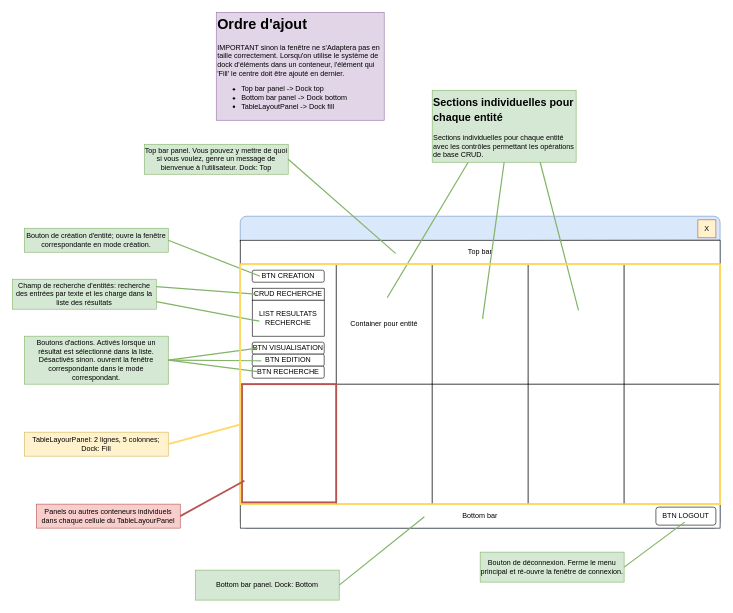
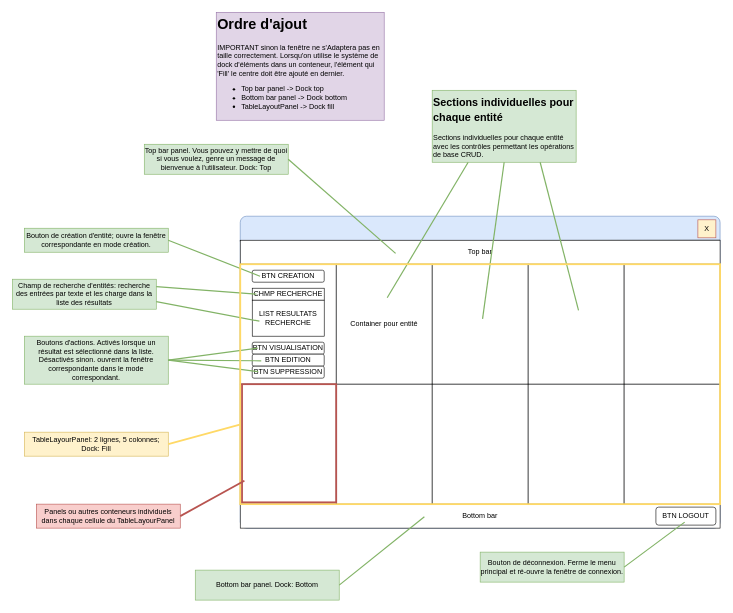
  <mxCell id="0" />
  <mxCell id="1" parent="0" />
  <mxCell id="2" value="" style="rounded=1;whiteSpace=wrap;html=1;arcSize=2;fillColor=#dae8fc;strokeColor=#6c8ebf;" vertex="1" parent="1"><mxGeometry x="400" y="360" width="800" height="520" as="geometry" /></mxCell>
  <mxCell id="3" value="" style="endArrow=none;html=1;rounded=0;exitX=-0.001;exitY=0.079;exitDx=0;exitDy=0;exitPerimeter=0;entryX=1;entryY=0.077;entryDx=0;entryDy=0;entryPerimeter=0;" edge="1" parent="1" source="2" target="2"><mxGeometry width="50" height="50" relative="1" as="geometry"><mxPoint x="760" y="650" as="sourcePoint" /><mxPoint x="810" y="600" as="targetPoint" /></mxGeometry></mxCell>
  <mxCell id="4" value="X" style="whiteSpace=wrap;html=1;aspect=fixed;spacing=0;fillColor=#fff2cc;strokeColor=#b85450;" vertex="1" parent="1"><mxGeometry x="1163" y="366" width="30" height="30" as="geometry" /></mxCell>
  <mxCell id="5" value="Top bar" style="rounded=0;whiteSpace=wrap;html=1;" vertex="1" parent="1"><mxGeometry x="400" y="400" width="800" height="40" as="geometry" /></mxCell>
  <mxCell id="6" value="Bottom bar" style="rounded=0;whiteSpace=wrap;html=1;" vertex="1" parent="1"><mxGeometry x="400" y="840" width="800" height="40" as="geometry" /></mxCell>
  <mxCell id="7" value="" style="rounded=0;whiteSpace=wrap;html=1;" vertex="1" parent="1"><mxGeometry x="400" y="440" width="160" height="200" as="geometry" /></mxCell>
  <mxCell id="8" value="Container pour entité" style="rounded=0;whiteSpace=wrap;html=1;" vertex="1" parent="1"><mxGeometry x="560" y="440" width="160" height="200" as="geometry" /></mxCell>
  <mxCell id="9" value="" style="rounded=0;whiteSpace=wrap;html=1;" vertex="1" parent="1"><mxGeometry x="720" y="440" width="160" height="200" as="geometry" /></mxCell>
  <mxCell id="10" value="" style="rounded=0;whiteSpace=wrap;html=1;" vertex="1" parent="1"><mxGeometry x="880" y="440" width="160" height="200" as="geometry" /></mxCell>
  <mxCell id="11" value="" style="rounded=0;whiteSpace=wrap;html=1;" vertex="1" parent="1"><mxGeometry x="1040" y="440" width="160" height="200" as="geometry" /></mxCell>
  <mxCell id="12" value="" style="rounded=0;whiteSpace=wrap;html=1;" vertex="1" parent="1"><mxGeometry x="400" y="640" width="160" height="200" as="geometry" /></mxCell>
  <mxCell id="13" value="" style="rounded=0;whiteSpace=wrap;html=1;" vertex="1" parent="1"><mxGeometry x="560" y="640" width="160" height="200" as="geometry" /></mxCell>
  <mxCell id="14" value="" style="rounded=0;whiteSpace=wrap;html=1;" vertex="1" parent="1"><mxGeometry x="720" y="640" width="160" height="200" as="geometry" /></mxCell>
  <mxCell id="15" value="" style="rounded=0;whiteSpace=wrap;html=1;" vertex="1" parent="1"><mxGeometry x="880" y="640" width="160" height="200" as="geometry" /></mxCell>
  <mxCell id="16" value="" style="rounded=0;whiteSpace=wrap;html=1;" vertex="1" parent="1"><mxGeometry x="1040" y="640" width="160" height="200" as="geometry" /></mxCell>
  <mxCell id="17" value="BTN CREATION" style="rounded=1;whiteSpace=wrap;html=1;" vertex="1" parent="1"><mxGeometry x="420" y="450" width="120" height="20" as="geometry" /></mxCell>
- <mxCell id="18" value="CRUD RECHERCHE" style="rounded=0;whiteSpace=wrap;html=1;" vertex="1" parent="1"><mxGeometry x="420" y="480" width="120" height="20" as="geometry" /></mxCell>
+ <mxCell id="18" value="CHMP RECHERCHE" style="rounded=0;whiteSpace=wrap;html=1;" vertex="1" parent="1"><mxGeometry x="420" y="480" width="120" height="20" as="geometry" /></mxCell>
  <mxCell id="19" value="LIST RESULTATS&lt;br&gt;RECHERCHE" style="rounded=0;whiteSpace=wrap;html=1;" vertex="1" parent="1"><mxGeometry x="420" y="500" width="120" height="60" as="geometry" /></mxCell>
  <mxCell id="20" value="BTN VISUALISATION" style="rounded=1;whiteSpace=wrap;html=1;" vertex="1" parent="1"><mxGeometry x="420" y="570" width="120" height="20" as="geometry" /></mxCell>
  <mxCell id="21" value="BTN EDITION" style="rounded=1;whiteSpace=wrap;html=1;" vertex="1" parent="1"><mxGeometry x="420" y="590" width="120" height="20" as="geometry" /></mxCell>
- <mxCell id="22" value="BTN RECHERCHE" style="rounded=1;whiteSpace=wrap;html=1;" vertex="1" parent="1"><mxGeometry x="420" y="610" width="120" height="20" as="geometry" /></mxCell>
+ <mxCell id="22" value="BTN SUPPRESSION" style="rounded=1;whiteSpace=wrap;html=1;" vertex="1" parent="1"><mxGeometry x="420" y="610" width="120" height="20" as="geometry" /></mxCell>
  <mxCell id="23" value="BTN LOGOUT" style="rounded=1;whiteSpace=wrap;html=1;" vertex="1" parent="1"><mxGeometry x="1093" y="845" width="100" height="30" as="geometry" /></mxCell>
  <mxCell id="24" value="&lt;h1 style=&quot;margin-top: 0px; line-height: 90%;&quot;&gt;&lt;font style=&quot;font-size: 18px;&quot;&gt;Sections individuelles pour chaque entité&lt;/font&gt;&lt;/h1&gt;&lt;p&gt;Sections individuelles pour chaque entité avec les contrôles permettant les opérations de base CRUD.&lt;/p&gt;" style="text;html=1;whiteSpace=wrap;overflow=hidden;rounded=0;fillColor=#d5e8d4;strokeColor=#82b366;" vertex="1" parent="1"><mxGeometry x="720" y="150" width="240" height="120" as="geometry" /></mxCell>
  <mxCell id="25" value="" style="endArrow=none;html=1;rounded=0;entryX=0.25;entryY=1;entryDx=0;entryDy=0;strokeWidth=2;fillColor=#d5e8d4;strokeColor=#82b366;" edge="1" parent="1" target="24"><mxGeometry width="50" height="50" relative="1" as="geometry"><mxPoint x="645" y="496" as="sourcePoint" /><mxPoint x="810" y="500" as="targetPoint" /></mxGeometry></mxCell>
  <mxCell id="26" value="" style="endArrow=none;html=1;rounded=0;entryX=0.5;entryY=1;entryDx=0;entryDy=0;strokeWidth=2;fillColor=#d5e8d4;strokeColor=#82b366;" edge="1" parent="1" target="24"><mxGeometry width="50" height="50" relative="1" as="geometry"><mxPoint x="804" y="531" as="sourcePoint" /><mxPoint x="790" y="280" as="targetPoint" /></mxGeometry></mxCell>
  <mxCell id="27" value="" style="endArrow=none;html=1;rounded=0;entryX=0.75;entryY=1;entryDx=0;entryDy=0;strokeWidth=2;fillColor=#d5e8d4;strokeColor=#82b366;" edge="1" parent="1" target="24"><mxGeometry width="50" height="50" relative="1" as="geometry"><mxPoint x="964" y="517" as="sourcePoint" /><mxPoint x="800" y="290" as="targetPoint" /></mxGeometry></mxCell>
  <mxCell id="28" value="Bouton de création d'entité; ouvre la fenêtre correspondante en mode création." style="text;html=1;align=center;verticalAlign=middle;whiteSpace=wrap;rounded=0;fillColor=#d5e8d4;strokeColor=#82b366;" vertex="1" parent="1"><mxGeometry x="40" y="380" width="240" height="40" as="geometry" /></mxCell>
  <mxCell id="29" value="" style="endArrow=none;html=1;rounded=0;entryX=1;entryY=0.5;entryDx=0;entryDy=0;strokeWidth=2;fillColor=#d5e8d4;strokeColor=#82b366;" edge="1" parent="1" target="28"><mxGeometry width="50" height="50" relative="1" as="geometry"><mxPoint x="433" y="460" as="sourcePoint" /><mxPoint x="790" y="280" as="targetPoint" /></mxGeometry></mxCell>
  <mxCell id="30" value="Champ de recherche d'entités: recherche des entrées par texte et les charge dans la liste des résultats" style="text;html=1;align=center;verticalAlign=middle;whiteSpace=wrap;rounded=0;fillColor=#d5e8d4;strokeColor=#82b366;" vertex="1" parent="1"><mxGeometry x="20" y="465" width="240" height="50" as="geometry" /></mxCell>
  <mxCell id="31" value="" style="endArrow=none;html=1;rounded=0;entryX=1;entryY=0.25;entryDx=0;entryDy=0;strokeWidth=2;fillColor=#d5e8d4;strokeColor=#82b366;" edge="1" parent="1" target="30"><mxGeometry width="50" height="50" relative="1" as="geometry"><mxPoint x="427" y="490" as="sourcePoint" /><mxPoint x="290" y="410" as="targetPoint" /></mxGeometry></mxCell>
  <mxCell id="32" value="" style="endArrow=none;html=1;rounded=0;entryX=1;entryY=0.75;entryDx=0;entryDy=0;strokeWidth=2;fillColor=#d5e8d4;strokeColor=#82b366;" edge="1" parent="1" target="30"><mxGeometry width="50" height="50" relative="1" as="geometry"><mxPoint x="432" y="535" as="sourcePoint" /><mxPoint x="270" y="488" as="targetPoint" /></mxGeometry></mxCell>
  <mxCell id="33" value="Boutons d'actions. Activés lorsque un résultat est sélectionné dans la liste. Désactivés sinon. ouvrent la fenêtre correspondante dans le mode correspondant." style="text;html=1;align=center;verticalAlign=middle;whiteSpace=wrap;rounded=0;fillColor=#d5e8d4;strokeColor=#82b366;" vertex="1" parent="1"><mxGeometry x="40" y="560" width="240" height="80" as="geometry" /></mxCell>
  <mxCell id="34" value="" style="endArrow=none;html=1;rounded=0;entryX=1;entryY=0.5;entryDx=0;entryDy=0;strokeWidth=2;fillColor=#d5e8d4;strokeColor=#82b366;" edge="1" parent="1" target="33"><mxGeometry width="50" height="50" relative="1" as="geometry"><mxPoint x="429" y="580" as="sourcePoint" /><mxPoint x="270" y="513" as="targetPoint" /></mxGeometry></mxCell>
  <mxCell id="35" value="" style="endArrow=none;html=1;rounded=0;entryX=1;entryY=0.5;entryDx=0;entryDy=0;strokeWidth=2;fillColor=#d5e8d4;strokeColor=#82b366;" edge="1" parent="1" target="33"><mxGeometry width="50" height="50" relative="1" as="geometry"><mxPoint x="435" y="601" as="sourcePoint" /><mxPoint x="290" y="610" as="targetPoint" /></mxGeometry></mxCell>
  <mxCell id="36" value="" style="endArrow=none;html=1;rounded=0;strokeWidth=2;fillColor=#d5e8d4;strokeColor=#82b366;entryX=1;entryY=0.5;entryDx=0;entryDy=0;" edge="1" parent="1" target="33"><mxGeometry width="50" height="50" relative="1" as="geometry"><mxPoint x="430" y="619" as="sourcePoint" /><mxPoint x="290" y="630" as="targetPoint" /></mxGeometry></mxCell>
  <mxCell id="37" value="Bouton de déconnexion. Ferme le menu principal et ré-ouvre la fenêtre de connexion." style="text;html=1;align=center;verticalAlign=middle;whiteSpace=wrap;rounded=0;fillColor=#d5e8d4;strokeColor=#82b366;" vertex="1" parent="1"><mxGeometry x="800" y="920" width="240" height="50" as="geometry" /></mxCell>
  <mxCell id="38" value="" style="endArrow=none;html=1;rounded=0;entryX=1;entryY=0.5;entryDx=0;entryDy=0;strokeWidth=2;fillColor=#d5e8d4;strokeColor=#82b366;" edge="1" parent="1" target="37"><mxGeometry width="50" height="50" relative="1" as="geometry"><mxPoint x="1141" y="870" as="sourcePoint" /><mxPoint x="1057" y="950" as="targetPoint" /></mxGeometry></mxCell>
  <mxCell id="39" value="" style="rounded=0;whiteSpace=wrap;html=1;fillColor=none;strokeWidth=3;strokeColor=#FFD966;" vertex="1" parent="1"><mxGeometry x="400" y="440" width="800" height="400" as="geometry" /></mxCell>
  <mxCell id="40" value="TableLayourPanel: 2 lignes, 5 colonnes; Dock: Fill" style="text;html=1;align=center;verticalAlign=middle;whiteSpace=wrap;rounded=0;fillColor=#fff2cc;strokeColor=#d6b656;" vertex="1" parent="1"><mxGeometry x="40" y="720" width="240" height="40" as="geometry" /></mxCell>
  <mxCell id="41" value="" style="endArrow=none;html=1;rounded=0;exitX=1;exitY=0.5;exitDx=0;exitDy=0;entryX=0.001;entryY=0.668;entryDx=0;entryDy=0;entryPerimeter=0;fillColor=#fff2cc;strokeColor=#FFD966;strokeWidth=3;" edge="1" parent="1" source="40" target="39"><mxGeometry width="50" height="50" relative="1" as="geometry"><mxPoint x="390" y="760" as="sourcePoint" /><mxPoint x="440" y="710" as="targetPoint" /></mxGeometry></mxCell>
  <mxCell id="42" value="" style="rounded=0;whiteSpace=wrap;html=1;fillColor=none;strokeColor=#b85450;strokeWidth=3;" vertex="1" parent="1"><mxGeometry x="403" y="640" width="157" height="197" as="geometry" /></mxCell>
  <mxCell id="43" value="Panels ou autres conteneurs individuels dans chaque cellule du TableLayourPanel" style="text;html=1;align=center;verticalAlign=middle;whiteSpace=wrap;rounded=0;fillColor=#f8cecc;strokeColor=#b85450;" vertex="1" parent="1"><mxGeometry x="60" y="840" width="240" height="40" as="geometry" /></mxCell>
  <mxCell id="44" value="" style="endArrow=none;html=1;rounded=0;exitX=1;exitY=0.5;exitDx=0;exitDy=0;entryX=0.025;entryY=0.817;entryDx=0;entryDy=0;entryPerimeter=0;fillColor=#f8cecc;strokeColor=#b85450;strokeWidth=3;" edge="1" parent="1" source="43" target="42"><mxGeometry width="50" height="50" relative="1" as="geometry"><mxPoint x="290" y="750" as="sourcePoint" /><mxPoint x="411" y="717" as="targetPoint" /></mxGeometry></mxCell>
  <mxCell id="45" value="Top bar panel. Vous pouvez y mettre de quoi si vous voulez, genre un message de bienvenue à l'utilisateur. Dock: Top" style="text;html=1;align=center;verticalAlign=middle;whiteSpace=wrap;rounded=0;fillColor=#d5e8d4;strokeColor=#82b366;" vertex="1" parent="1"><mxGeometry x="240" y="240" width="240" height="50" as="geometry" /></mxCell>
  <mxCell id="46" value="" style="endArrow=none;html=1;rounded=0;entryX=1;entryY=0.5;entryDx=0;entryDy=0;strokeWidth=2;fillColor=#d5e8d4;strokeColor=#82b366;" edge="1" parent="1" target="45"><mxGeometry width="50" height="50" relative="1" as="geometry"><mxPoint x="659" y="422" as="sourcePoint" /><mxPoint x="520" y="270" as="targetPoint" /></mxGeometry></mxCell>
  <mxCell id="47" value="Bottom bar panel. Dock: Bottom" style="text;html=1;align=center;verticalAlign=middle;whiteSpace=wrap;rounded=0;fillColor=#d5e8d4;strokeColor=#82b366;" vertex="1" parent="1"><mxGeometry x="325" y="950" width="240" height="50" as="geometry" /></mxCell>
  <mxCell id="48" value="" style="endArrow=none;html=1;rounded=0;entryX=1;entryY=0.5;entryDx=0;entryDy=0;strokeWidth=2;fillColor=#d5e8d4;strokeColor=#82b366;" edge="1" parent="1" target="47"><mxGeometry width="50" height="50" relative="1" as="geometry"><mxPoint x="707" y="861" as="sourcePoint" /><mxPoint x="580" y="980" as="targetPoint" /></mxGeometry></mxCell>
  <mxCell id="49" value="&lt;h1 style=&quot;margin-top: 0px;&quot;&gt;Ordre d'ajout&lt;/h1&gt;&lt;p&gt;&lt;/p&gt;IMPORTANT sinon la fenêtre ne s'Adaptera pas en taille correctement. Lorsqu'on utilise le système de dock d'éléments dans un conteneur, l'élément qui 'Fill' le centre doit être ajouté en dernier.&lt;br&gt;&lt;ul&gt;&lt;li&gt;Top bar panel -&amp;gt; Dock top&lt;/li&gt;&lt;li&gt;Bottom bar panel -&amp;gt; Dock bottom&lt;/li&gt;&lt;li&gt;TableLayoutPanel -&amp;gt; Dock fill&lt;/li&gt;&lt;/ul&gt;&lt;p&gt;&lt;/p&gt;" style="text;html=1;whiteSpace=wrap;overflow=hidden;rounded=0;fillColor=#e1d5e7;strokeColor=#9673a6;" vertex="1" parent="1"><mxGeometry y="20" width="280" height="180" as="geometry" x="360" /></mxCell>
